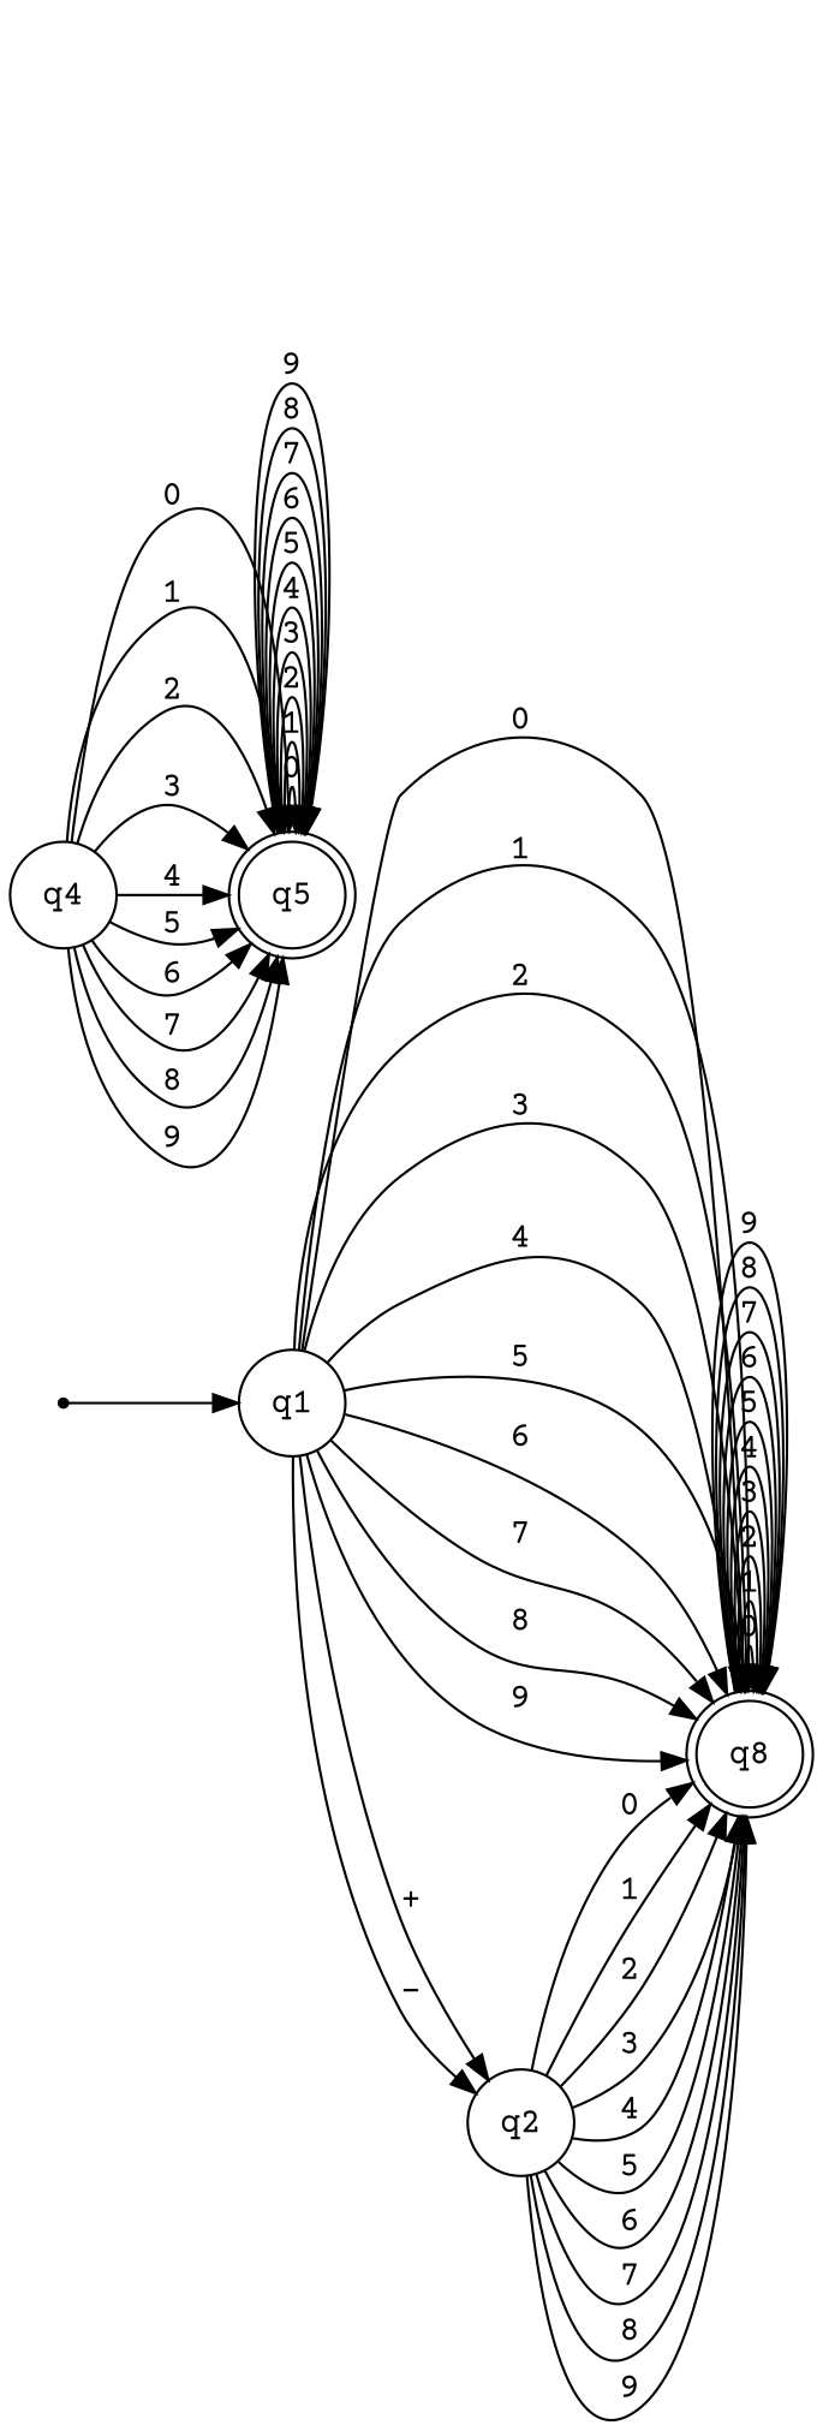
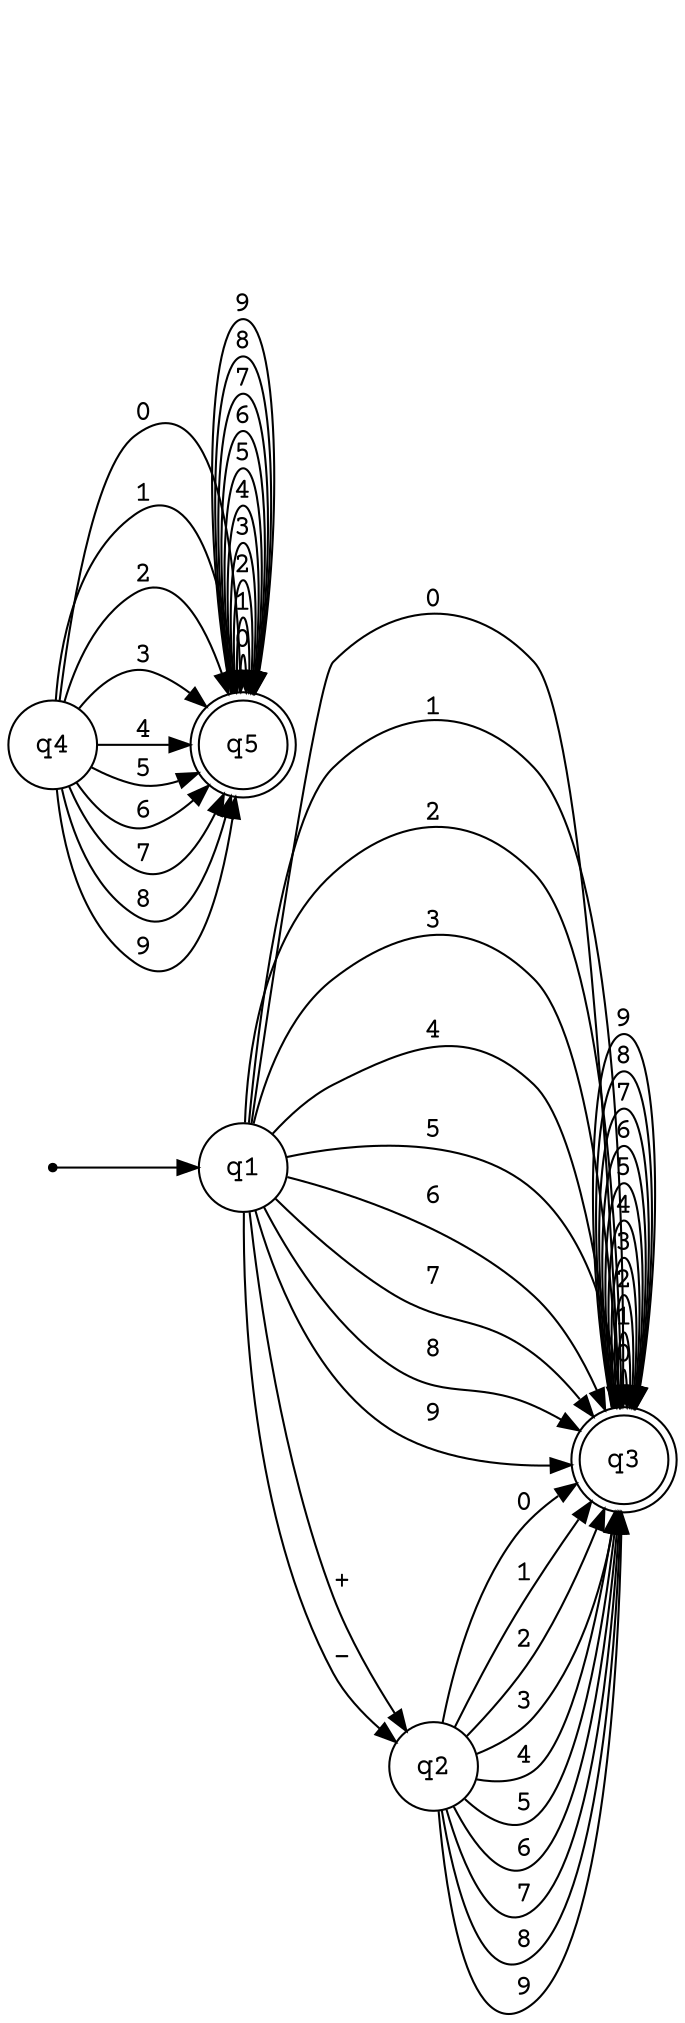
  digraph {
    fontname="Courier Prime"
    rankdir=LR
    node [fontname="Courier Prime" shape=circle]
    edge [fontname="Courier Prime"]
-   q3 [shape=doublecircle label=q8]
+   q3 [shape=doublecircle]
    q5 [shape=doublecircle]
    q4
    initial [shape=point]
    q1
    q2
    q3 -> q3 [label=0]
    q3 -> q3 [label=1]
    q3 -> q3 [label=2]
    q3 -> q3 [label=3]
    q3 -> q3 [label=4]
    q3 -> q3 [label=5]
    q3 -> q3 [label=6]
    q3 -> q3 [label=7]
    q3 -> q3 [label=8]
    q3 -> q3 [label=9]
    q5 -> q5 [label=0]
    q5 -> q5 [label=1]
    q5 -> q5 [label=2]
    q5 -> q5 [label=3]
    q5 -> q5 [label=4]
    q5 -> q5 [label=5]
    q5 -> q5 [label=6]
    q5 -> q5 [label=7]
    q5 -> q5 [label=8]
    q5 -> q5 [label=9]
    q4 -> q5 [label=0]
    q4 -> q5 [label=1]
    q4 -> q5 [label=2]
    q4 -> q5 [label=3]
    q4 -> q5 [label=4]
    q4 -> q5 [label=5]
    q4 -> q5 [label=6]
    q4 -> q5 [label=7]
    q4 -> q5 [label=8]
    q4 -> q5 [label=9]
    initial -> q1
    q1 -> q3 [label=0]
    q1 -> q3 [label=1]
    q1 -> q3 [label=2]
    q1 -> q3 [label=3]
    q1 -> q3 [label=4]
    q1 -> q3 [label=5]
    q1 -> q3 [label=6]
    q1 -> q3 [label=7]
    q1 -> q3 [label=8]
    q1 -> q3 [label=9]
    q1 -> q2 [label="+"]
    q1 -> q2 [label="-"]
    q2 -> q3 [label=0]
    q2 -> q3 [label=1]
    q2 -> q3 [label=2]
    q2 -> q3 [label=3]
    q2 -> q3 [label=4]
    q2 -> q3 [label=5]
    q2 -> q3 [label=6]
    q2 -> q3 [label=7]
    q2 -> q3 [label=8]
    q2 -> q3 [label=9]
  }
